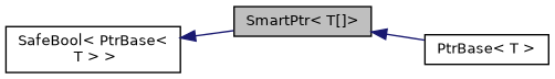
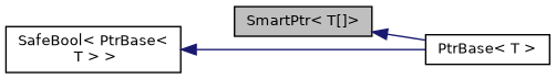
  digraph {
    rankdir=LR
    node [color=black fillcolor=white fontname=Helvetica fontsize=10 shape=record style=filled]
    edge [color=midnightblue dir=back fontname=Helvetica fontsize=10 labelfontname=Helvetica labelfontsize=10 style=solid]
    n1 [fillcolor=grey75 fontcolor=black height=0.2 label="SmartPtr\< T[]\>" width=0.4]
    n2 [height=0.2 label="PtrBase\< T \>" width=0.4]
    n3 [height=0.2 label="SafeBool\< PtrBase\<\l T \> \>" width=0.4]
    n1 -> n2
-   n3 -> n1
+   n3 -> n2
  }
